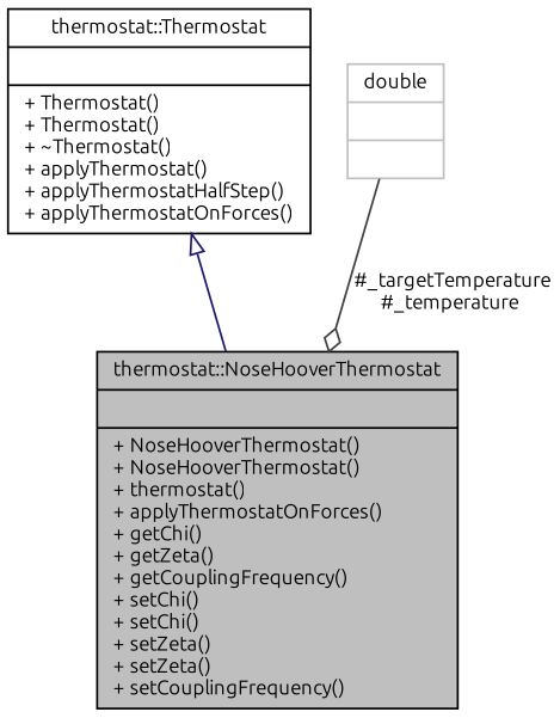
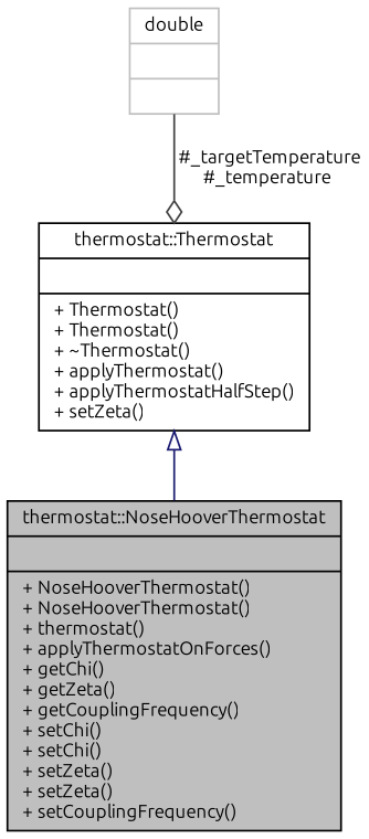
  digraph {
    fontname=Ubuntu
    node [color=black fillcolor=white fontname=Ubuntu fontsize=10 shape=record style=filled]
    edge [fontname=Ubuntu fontsize=10 labelfontname=Helvetica labelfontsize=10 style=solid]
    n1 [fillcolor=grey75 fontcolor=black height=0.2 label="{thermostat::NoseHooverThermostat\n||+ NoseHooverThermostat()\l+ NoseHooverThermostat()\l+ thermostat()\l+ applyThermostatOnForces()\l+ getChi()\l+ getZeta()\l+ getCouplingFrequency()\l+ setChi()\l+ setChi()\l+ setZeta()\l+ setZeta()\l+ setCouplingFrequency()\l}" width=0.4]
-   n2 [height=0.2 label="{thermostat::Thermostat\n||+ Thermostat()\l+ Thermostat()\l+ ~Thermostat()\l+ applyThermostat()\l+ applyThermostatHalfStep()\l+ applyThermostatOnForces()\l}" width=0.4]
+   n2 [height=0.2 label="{thermostat::Thermostat\n||+ Thermostat()\l+ Thermostat()\l+ ~Thermostat()\l+ applyThermostat()\l+ applyThermostatHalfStep()\l+ setZeta()\l}" width=0.4]
    n3 [color=grey75 height=0.2 label="{double\n||}" width=0.4]
    n2 -> n1 [arrowtail=onormal color=midnightblue dir=back]
-   n3 -> n1 [arrowhead=odiamond color=grey25 label=" #_targetTemperature\n#_temperature"]
+   n3 -> n2 [arrowhead=odiamond color=grey25 label=" #_targetTemperature\n#_temperature"]
  }
